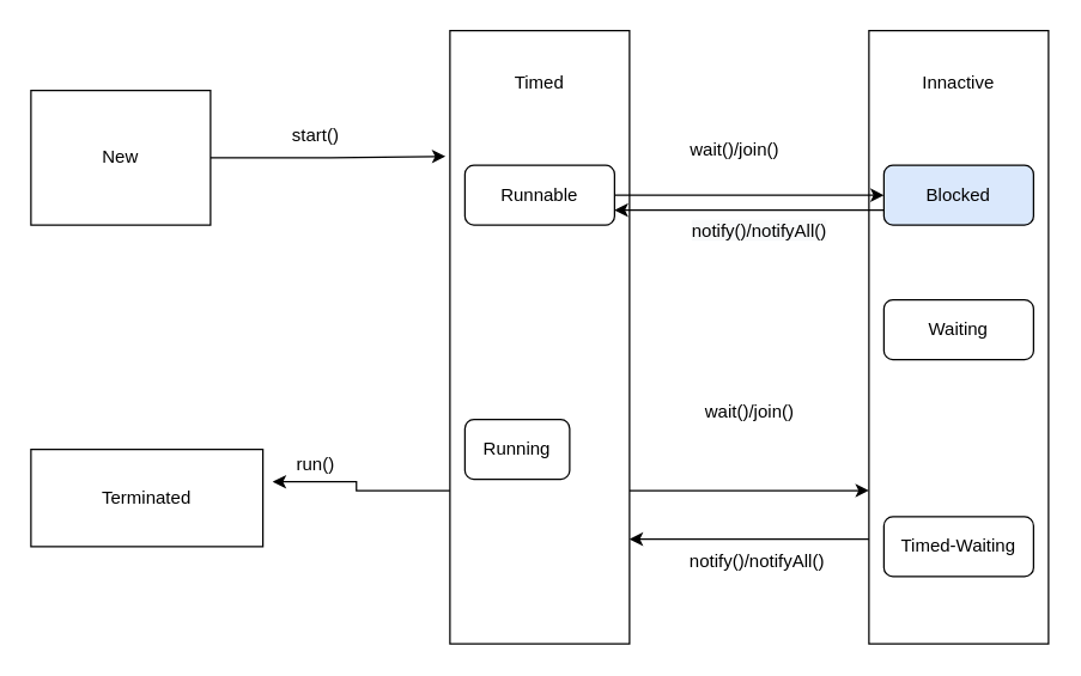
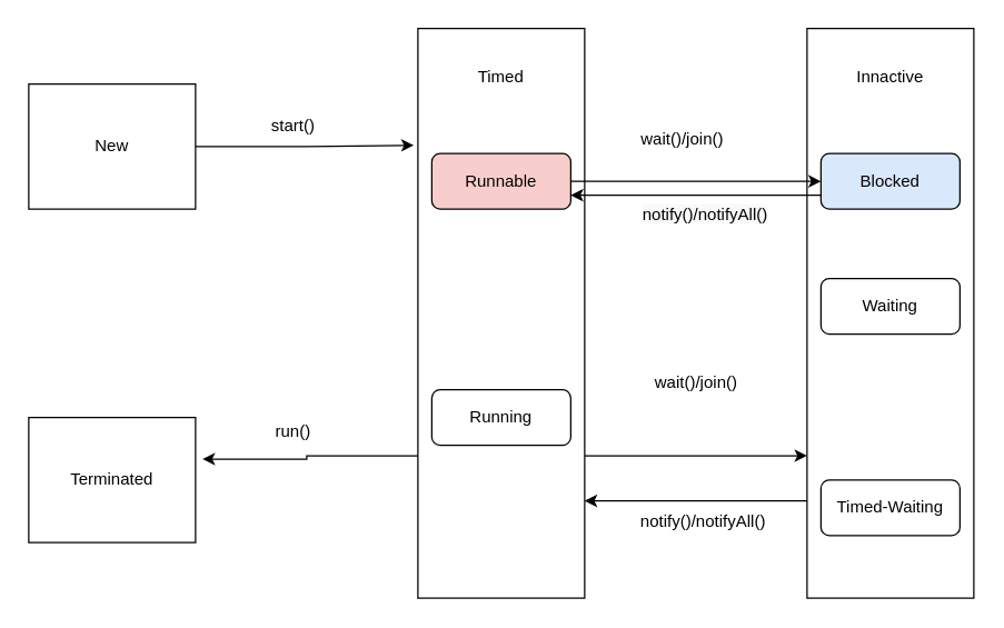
  <mxCell id="0" />
  <mxCell id="1" parent="0" />
  <mxCell id="2" style="edgeStyle=orthogonalEdgeStyle;rounded=0;orthogonalLoop=1;jettySize=auto;html=1;exitX=0;exitY=0.75;exitDx=0;exitDy=0;entryX=1.042;entryY=0.333;entryDx=0;entryDy=0;entryPerimeter=0;" edge="1" parent="1" source="4" target="5"><mxGeometry relative="1" as="geometry" /></mxCell>
  <mxCell id="3" style="edgeStyle=orthogonalEdgeStyle;rounded=0;orthogonalLoop=1;jettySize=auto;html=1;exitX=1;exitY=0.75;exitDx=0;exitDy=0;entryX=0;entryY=0.75;entryDx=0;entryDy=0;" edge="1" parent="1" source="4" target="9"><mxGeometry relative="1" as="geometry" /></mxCell>
  <mxCell id="4" value="" style="rounded=0;whiteSpace=wrap;html=1;" vertex="1" parent="1"><mxGeometry x="300" y="20" width="120" height="410" as="geometry" /></mxCell>
- <mxCell id="5" value="Terminated" style="rounded=0;whiteSpace=wrap;html=1;" vertex="1" parent="1"><mxGeometry x="20" y="300" width="155" height="65" as="geometry" /></mxCell>
+ <mxCell id="5" value="Terminated" style="rounded=0;whiteSpace=wrap;html=1;" vertex="1" parent="1"><mxGeometry x="20" y="300" width="120" height="90" as="geometry" /></mxCell>
  <mxCell id="6" value="Timed" style="text;html=1;strokeColor=none;fillColor=none;align=center;verticalAlign=middle;whiteSpace=wrap;rounded=0;" vertex="1" parent="1"><mxGeometry x="330" y="40" width="60" height="30" as="geometry" /></mxCell>
  <mxCell id="7" style="edgeStyle=orthogonalEdgeStyle;rounded=0;orthogonalLoop=1;jettySize=auto;html=1;exitX=1;exitY=0.5;exitDx=0;exitDy=0;entryX=-0.025;entryY=0.205;entryDx=0;entryDy=0;entryPerimeter=0;" edge="1" parent="1" source="8" target="4"><mxGeometry relative="1" as="geometry" /></mxCell>
  <mxCell id="8" value="New" style="rounded=0;whiteSpace=wrap;html=1;" vertex="1" parent="1"><mxGeometry x="20" y="60" width="120" height="90" as="geometry" /></mxCell>
  <mxCell id="9" value="" style="rounded=0;whiteSpace=wrap;html=1;" vertex="1" parent="1"><mxGeometry x="580" y="20" width="120" height="410" as="geometry" /></mxCell>
  <mxCell id="10" value="Innactive" style="text;html=1;strokeColor=none;fillColor=none;align=center;verticalAlign=middle;whiteSpace=wrap;rounded=0;" vertex="1" parent="1"><mxGeometry x="610" y="40" width="60" height="30" as="geometry" /></mxCell>
  <mxCell id="11" style="edgeStyle=orthogonalEdgeStyle;rounded=0;orthogonalLoop=1;jettySize=auto;html=1;exitX=1;exitY=0.5;exitDx=0;exitDy=0;entryX=0;entryY=0.5;entryDx=0;entryDy=0;" edge="1" parent="1" source="12" target="17"><mxGeometry relative="1" as="geometry" /></mxCell>
- <mxCell id="12" value="Runnable" style="rounded=1;whiteSpace=wrap;html=1;" vertex="1" parent="1"><mxGeometry x="310" y="110" width="100" height="40" as="geometry" /></mxCell>
- <mxCell id="13" value="Running" style="rounded=1;whiteSpace=wrap;html=1;" vertex="1" parent="1"><mxGeometry x="310" y="280" width="70" height="40" as="geometry" /></mxCell>
+ <mxCell id="12" value="Runnable" style="rounded=1;whiteSpace=wrap;html=1;fillColor=#f8cecc;" vertex="1" parent="1"><mxGeometry x="310" y="110" width="100" height="40" as="geometry" /></mxCell>
+ <mxCell id="13" value="Running" style="rounded=1;whiteSpace=wrap;html=1;" vertex="1" parent="1"><mxGeometry x="310" y="280" width="100" height="40" as="geometry" /></mxCell>
  <mxCell id="14" value="Timed-Waiting" style="rounded=1;whiteSpace=wrap;html=1;" vertex="1" parent="1"><mxGeometry x="590" y="345" width="100" height="40" as="geometry" /></mxCell>
  <mxCell id="15" value="Waiting" style="rounded=1;whiteSpace=wrap;html=1;" vertex="1" parent="1"><mxGeometry x="590" y="200" width="100" height="40" as="geometry" /></mxCell>
  <mxCell id="16" style="edgeStyle=orthogonalEdgeStyle;rounded=0;orthogonalLoop=1;jettySize=auto;html=1;exitX=0;exitY=0.75;exitDx=0;exitDy=0;entryX=1;entryY=0.75;entryDx=0;entryDy=0;" edge="1" parent="1" source="17" target="12"><mxGeometry relative="1" as="geometry" /></mxCell>
  <mxCell id="17" value="Blocked" style="rounded=1;whiteSpace=wrap;html=1;fillColor=#dae8fc;" vertex="1" parent="1"><mxGeometry x="590" y="110" width="100" height="40" as="geometry" /></mxCell>
  <mxCell id="18" value="start()" style="text;html=1;align=center;verticalAlign=middle;resizable=0;points=[];autosize=1;strokeColor=none;fillColor=none;" vertex="1" parent="1"><mxGeometry x="185" y="75" width="50" height="30" as="geometry" /></mxCell>
  <mxCell id="19" value="run()" style="text;html=1;align=center;verticalAlign=middle;resizable=0;points=[];autosize=1;strokeColor=none;fillColor=none;" vertex="1" parent="1"><mxGeometry x="185" y="295" width="50" height="30" as="geometry" /></mxCell>
  <mxCell id="20" value="wait()/join()" style="text;html=1;align=center;verticalAlign=middle;resizable=0;points=[];autosize=1;strokeColor=none;fillColor=none;" vertex="1" parent="1"><mxGeometry x="450" y="85" width="80" height="30" as="geometry" /></mxCell>
  <mxCell id="21" value="wait()/join()" style="text;html=1;align=center;verticalAlign=middle;resizable=0;points=[];autosize=1;strokeColor=none;fillColor=none;" vertex="1" parent="1"><mxGeometry x="460" y="260" width="80" height="30" as="geometry" /></mxCell>
  <mxCell id="22" style="edgeStyle=orthogonalEdgeStyle;rounded=0;orthogonalLoop=1;jettySize=auto;html=1;exitX=1;exitY=0.75;exitDx=0;exitDy=0;entryX=0;entryY=0.75;entryDx=0;entryDy=0;startArrow=classic;startFill=1;endArrow=none;endFill=0;" edge="1" parent="1"><mxGeometry relative="1" as="geometry"><mxPoint x="420" y="360" as="sourcePoint" /><mxPoint x="580" y="360" as="targetPoint" /></mxGeometry></mxCell>
  <mxCell id="23" value="notify()/notifyAll()" style="text;html=1;align=center;verticalAlign=middle;resizable=0;points=[];autosize=1;strokeColor=none;fillColor=none;" vertex="1" parent="1"><mxGeometry x="450" y="360" width="110" height="30" as="geometry" /></mxCell>
  <mxCell id="24" value="&lt;span style=&quot;color: rgb(0, 0, 0); font-family: Helvetica; font-size: 12px; font-style: normal; font-variant-ligatures: normal; font-variant-caps: normal; font-weight: 400; letter-spacing: normal; orphans: 2; text-align: center; text-indent: 0px; text-transform: none; widows: 2; word-spacing: 0px; -webkit-text-stroke-width: 0px; background-color: rgb(248, 249, 250); text-decoration-thickness: initial; text-decoration-style: initial; text-decoration-color: initial; float: none; display: inline !important;&quot;&gt;notify()/notifyAll()&lt;/span&gt;" style="text;whiteSpace=wrap;html=1;" vertex="1" parent="1"><mxGeometry x="460" y="140" width="120" height="40" as="geometry" /></mxCell>
